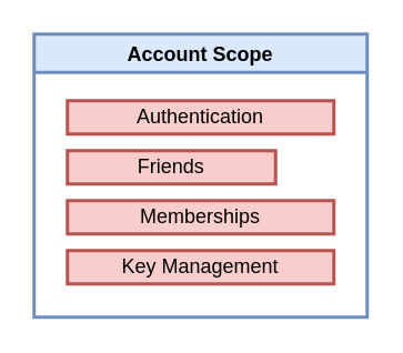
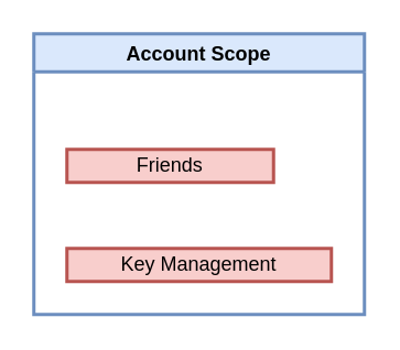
  <mxCell id="0" />
  <mxCell id="1" parent="0" />
  <mxCell id="2" value="Account Scope" style="swimlane;rounded=0;glass=0;strokeWidth=2;fillColor=#dae8fc;align=center;strokeColor=#6c8ebf;" vertex="1" parent="1"><mxGeometry x="20" y="20" width="200" height="170" as="geometry"><mxRectangle x="440" y="80" width="80" height="23" as="alternateBounds" /></mxGeometry></mxCell>
- <mxCell id="3" value="Memberships" style="rounded=0;whiteSpace=wrap;html=1;glass=0;strokeWidth=2;fillColor=#f8cecc;strokeColor=#b85450;fontStyle=0" vertex="1" parent="2"><mxGeometry x="20" y="100" width="160" height="20" as="geometry" /></mxCell>
  <mxCell id="4" value="Friends" style="rounded=0;whiteSpace=wrap;html=1;glass=0;strokeWidth=2;fillColor=#f8cecc;strokeColor=#b85450;fontStyle=0" vertex="1" parent="1"><mxGeometry x="40" y="90" width="125" height="20" as="geometry" /></mxCell>
- <mxCell id="5" value="Authentication" style="rounded=0;whiteSpace=wrap;html=1;glass=0;strokeWidth=2;fillColor=#f8cecc;strokeColor=#b85450;fontStyle=0" vertex="1" parent="1"><mxGeometry x="40" y="60" width="160" height="20" as="geometry" /></mxCell>
  <mxCell id="6" value="Key Management" style="rounded=0;whiteSpace=wrap;html=1;glass=0;strokeWidth=2;fillColor=#f8cecc;strokeColor=#b85450;fontStyle=0" vertex="1" parent="1"><mxGeometry x="40" y="150" width="160" height="20" as="geometry" /></mxCell>
